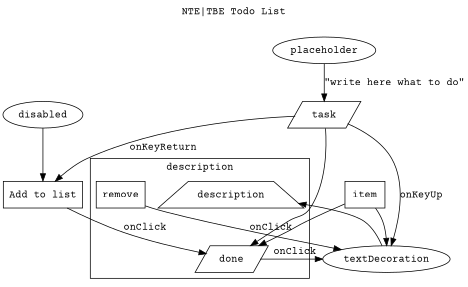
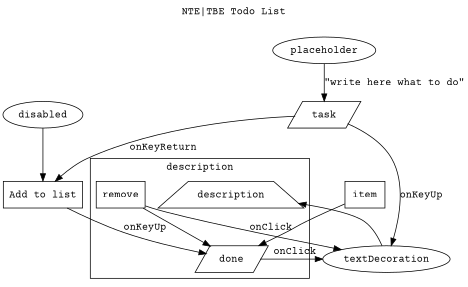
  digraph {
    compound=true
    fontname="Courier Prime"
    label="NTE|TBE Todo List"
    labelloc=top
    node [fontname="Courier Prime" shape=box]
    edge [fontname="Courier Prime"]
    remove
    done [shape=parallelogram]
    description [shape=trapezium]
    textDecoration [shape=ellipse]
    placeholder [shape=ellipse]
    task [shape=parallelogram]
    n7 [label="Add to list"]
    disabled [shape=ellipse]
    item
    subgraph cluster_1 {
      label=description
      remove
      done
      description
    }
    remove -> textDecoration [label=onClick]
    done -> textDecoration [label=onClick]
    textDecoration -> description
    placeholder -> task [label="\"write here what to do\""]
-   task -> done
+   remove -> done
    task -> textDecoration [label=onKeyUp]
    task -> n7 [label=onKeyReturn]
-   n7 -> done [label=onClick]
+   n7 -> done [label=onKeyUp]
    disabled -> n7
    item -> done
-   item -> textDecoration
  }
